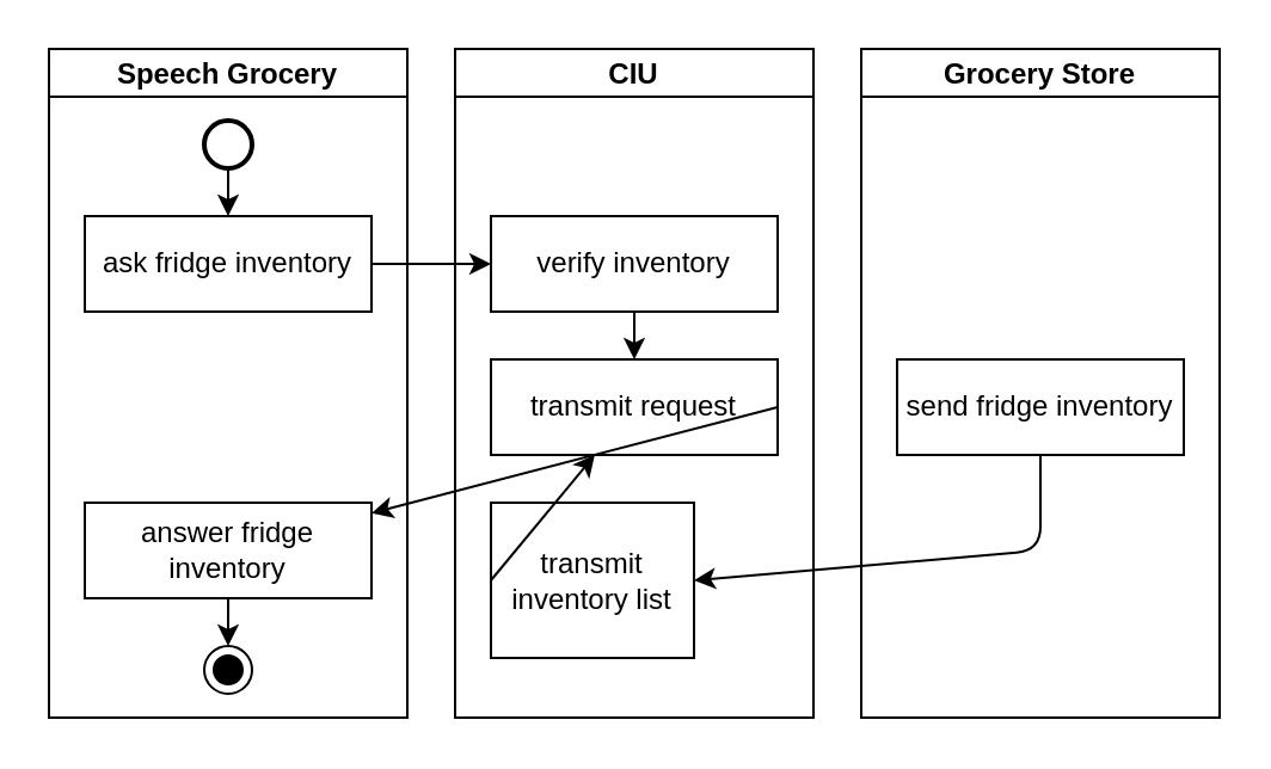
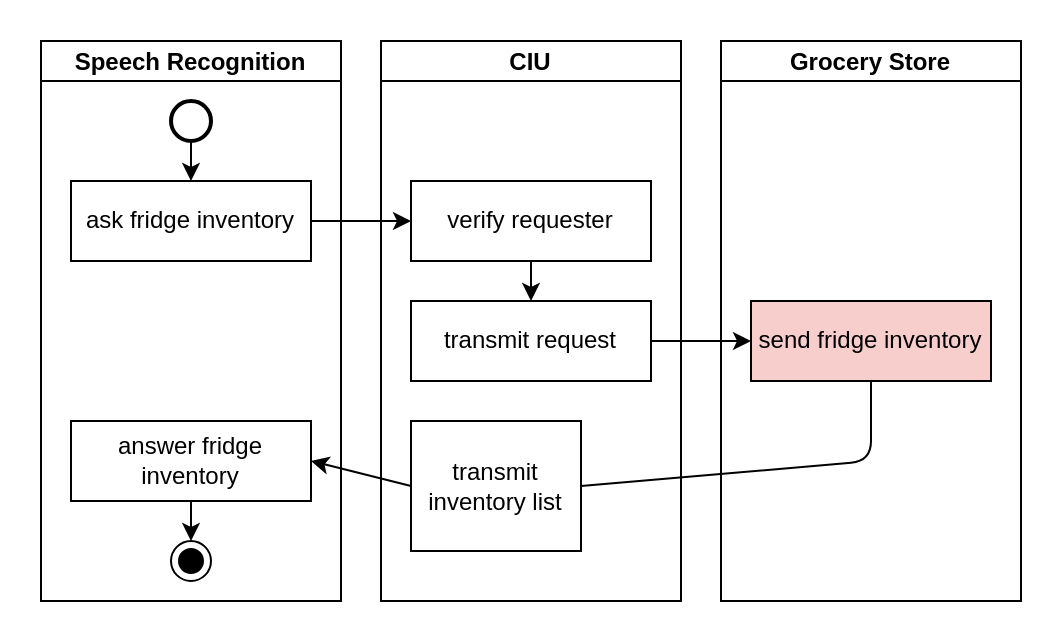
  <mxCell id="0" />
  <mxCell id="1" parent="0" />
- <mxCell id="2" value="Speech Grocery" style="swimlane;startSize=20;" vertex="1" parent="1"><mxGeometry x="20" y="20" width="150" height="280" as="geometry" /></mxCell>
+ <mxCell id="2" value="Speech Recognition" style="swimlane;startSize=20;" vertex="1" parent="1"><mxGeometry x="20" y="20" width="150" height="280" as="geometry" /></mxCell>
  <mxCell id="3" value="ask fridge inventory" style="rounded=0;whiteSpace=wrap;html=1;" vertex="1" parent="2"><mxGeometry x="15" y="70" width="120" height="40" as="geometry" /></mxCell>
  <mxCell id="4" value="answer fridge inventory" style="rounded=0;whiteSpace=wrap;html=1;" vertex="1" parent="2"><mxGeometry x="15" y="190" width="120" height="40" as="geometry" /></mxCell>
  <mxCell id="5" value="" style="strokeWidth=2;html=1;shape=mxgraph.flowchart.start_2;whiteSpace=wrap;" vertex="1" parent="2"><mxGeometry x="65" y="30" width="20" height="20" as="geometry" /></mxCell>
  <mxCell id="6" value="" style="ellipse;html=1;shape=endState;fillColor=#000000;strokeColor=#000000;" vertex="1" parent="2"><mxGeometry x="65" y="250" width="20" height="20" as="geometry" /></mxCell>
  <mxCell id="7" value="" style="endArrow=classic;html=1;exitX=0.5;exitY=1;exitDx=0;exitDy=0;exitPerimeter=0;entryX=0.5;entryY=0;entryDx=0;entryDy=0;" edge="1" parent="2" source="5" target="3"><mxGeometry width="50" height="50" relative="1" as="geometry"><mxPoint x="280" y="190" as="sourcePoint" /><mxPoint x="330" y="140" as="targetPoint" /></mxGeometry></mxCell>
  <mxCell id="8" value="" style="endArrow=classic;html=1;entryX=0.5;entryY=0;entryDx=0;entryDy=0;exitX=0.5;exitY=1;exitDx=0;exitDy=0;" edge="1" parent="2" source="4" target="6"><mxGeometry width="50" height="50" relative="1" as="geometry"><mxPoint x="195" y="240" as="sourcePoint" /><mxPoint x="145" y="240" as="targetPoint" /></mxGeometry></mxCell>
  <mxCell id="9" value="CIU" style="swimlane;startSize=20;" vertex="1" parent="1"><mxGeometry x="190" y="20" width="150" height="280" as="geometry" /></mxCell>
- <mxCell id="10" value="verify inventory" style="rounded=0;whiteSpace=wrap;html=1;" vertex="1" parent="9"><mxGeometry x="15" y="70" width="120" height="40" as="geometry" /></mxCell>
+ <mxCell id="10" value="verify requester" style="rounded=0;whiteSpace=wrap;html=1;" vertex="1" parent="9"><mxGeometry x="15" y="70" width="120" height="40" as="geometry" /></mxCell>
  <mxCell id="11" value="transmit request" style="rounded=0;whiteSpace=wrap;html=1;" vertex="1" parent="9"><mxGeometry x="15" y="130" width="120" height="40" as="geometry" /></mxCell>
  <mxCell id="12" value="transmit inventory list" style="rounded=0;whiteSpace=wrap;html=1;" vertex="1" parent="9"><mxGeometry x="15" y="190" width="85" height="65" as="geometry" /></mxCell>
  <mxCell id="13" value="" style="endArrow=classic;html=1;entryX=0.5;entryY=0;entryDx=0;entryDy=0;exitX=0.5;exitY=1;exitDx=0;exitDy=0;" edge="1" parent="9" source="10" target="11"><mxGeometry width="50" height="50" relative="1" as="geometry"><mxPoint x="-25" y="110" as="sourcePoint" /><mxPoint x="25" y="90" as="targetPoint" /></mxGeometry></mxCell>
  <mxCell id="14" value="Grocery Store" style="swimlane;startSize=20;" vertex="1" parent="1"><mxGeometry x="360" y="20" width="150" height="280" as="geometry" /></mxCell>
- <mxCell id="15" value="send fridge inventory" style="rounded=0;whiteSpace=wrap;html=1;" vertex="1" parent="14"><mxGeometry x="15" y="130" width="120" height="40" as="geometry" /></mxCell>
+ <mxCell id="15" value="send fridge inventory" style="rounded=0;whiteSpace=wrap;html=1;fillColor=#f8cecc;" vertex="1" parent="14"><mxGeometry x="15" y="130" width="120" height="40" as="geometry" /></mxCell>
  <mxCell id="16" value="" style="endArrow=classic;html=1;entryX=0;entryY=0.5;entryDx=0;entryDy=0;exitX=1;exitY=0.5;exitDx=0;exitDy=0;" edge="1" parent="1" source="3" target="10"><mxGeometry width="50" height="50" relative="1" as="geometry"><mxPoint x="105" y="80" as="sourcePoint" /><mxPoint x="105" y="110" as="targetPoint" /></mxGeometry></mxCell>
- <mxCell id="17" value="" style="endArrow=classic;html=1;exitX=1;exitY=0.5;exitDx=0;exitDy=0;" edge="1" parent="1" source="11" target="4"><mxGeometry width="50" height="50" relative="1" as="geometry"><mxPoint x="275" y="130" as="sourcePoint" /><mxPoint x="275" y="170" as="targetPoint" /></mxGeometry></mxCell>
- <mxCell id="18" value="" style="endArrow=classic;html=1;exitX=0;exitY=0.5;exitDx=0;exitDy=0;" edge="1" parent="1" source="12" target="11"><mxGeometry width="50" height="50" relative="1" as="geometry"><mxPoint x="385" y="260" as="sourcePoint" /><mxPoint x="335" y="260" as="targetPoint" /></mxGeometry></mxCell>
- <mxCell id="19" value="" style="endArrow=classic;html=1;entryX=1;entryY=0.5;entryDx=0;entryDy=0;" edge="1" parent="1" source="15" target="12"><mxGeometry width="50" height="50" relative="1" as="geometry"><mxPoint x="335" y="190" as="sourcePoint" /><mxPoint x="435" y="210" as="targetPoint" /><Array as="points"><mxPoint x="435" y="230" /></Array></mxGeometry></mxCell>
+ <mxCell id="17" value="" style="endArrow=classic;html=1;entryX=0;entryY=0.5;entryDx=0;entryDy=0;exitX=1;exitY=0.5;exitDx=0;exitDy=0;" edge="1" parent="1" source="11" target="15"><mxGeometry width="50" height="50" relative="1" as="geometry"><mxPoint x="275" y="130" as="sourcePoint" /><mxPoint x="275" y="170" as="targetPoint" /></mxGeometry></mxCell>
+ <mxCell id="18" value="" style="endArrow=classic;html=1;entryX=1;entryY=0.5;entryDx=0;entryDy=0;exitX=0;exitY=0.5;exitDx=0;exitDy=0;" edge="1" parent="1" source="12" target="4"><mxGeometry width="50" height="50" relative="1" as="geometry"><mxPoint x="385" y="260" as="sourcePoint" /><mxPoint x="335" y="260" as="targetPoint" /></mxGeometry></mxCell>
+ <mxCell id="19" value="" style="endArrow=none;html=1;entryX=1;entryY=0.5;entryDx=0;entryDy=0;" edge="1" parent="1" source="15" target="12"><mxGeometry width="50" height="50" relative="1" as="geometry"><mxPoint x="335" y="190" as="sourcePoint" /><mxPoint x="435" y="210" as="targetPoint" /><Array as="points"><mxPoint x="435" y="230" /></Array></mxGeometry></mxCell>
